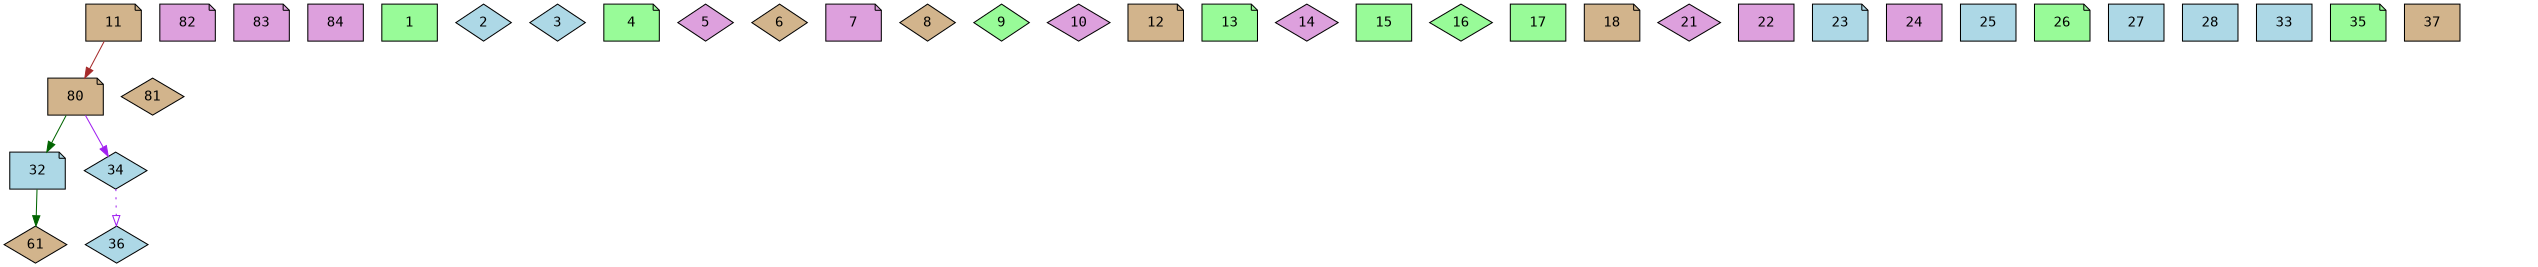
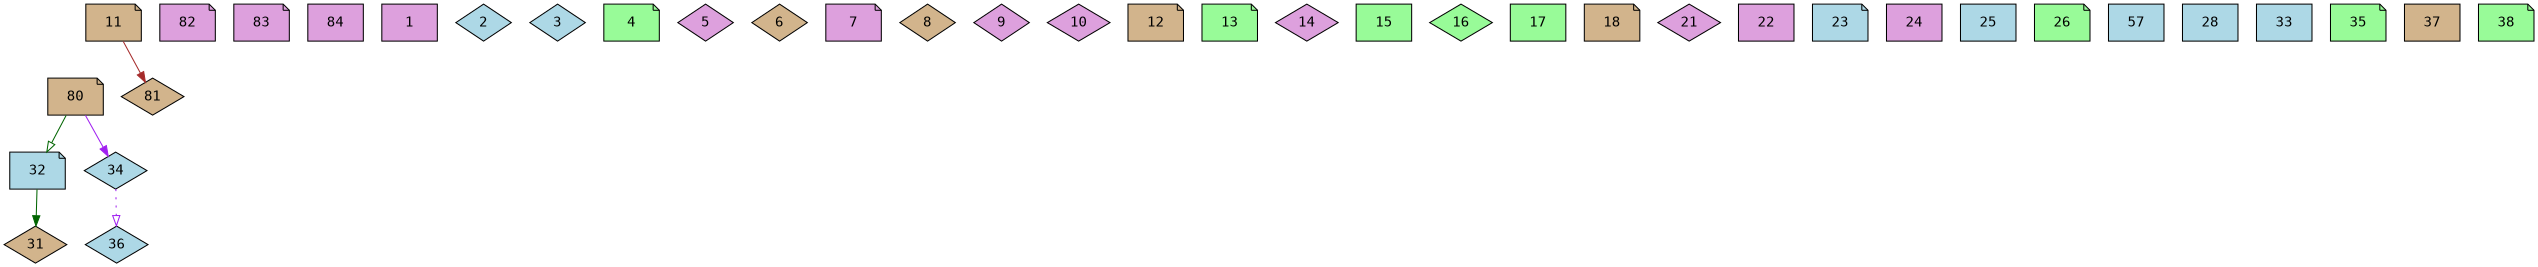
  digraph {
    fontname="DejaVu Sans Mono"
    node [fillcolor=plum fontname="DejaVu Sans Mono" shape=note style=filled]
    edge [arrowhead=normal color=darkgreen fontname="DejaVu Sans Mono" style=solid]
    80 [fillcolor=tan]
    32 [fillcolor=lightblue]
    34 [fillcolor=lightblue shape=diamond]
-   31 [fillcolor=tan shape=diamond label=61]
+   31 [fillcolor=tan shape=diamond]
    81 [fillcolor=tan shape=diamond]
    82
    83
    84 [shape=box]
-   1 [fillcolor=palegreen shape=box]
+   1 [shape=box]
    2 [fillcolor=lightblue shape=diamond]
    3 [fillcolor=lightblue shape=diamond]
    4 [fillcolor=palegreen]
    5 [shape=diamond]
    6 [fillcolor=tan shape=diamond]
    7
    8 [fillcolor=tan shape=diamond]
-   9 [fillcolor=palegreen shape=diamond]
+   9 [shape=diamond]
    10 [shape=diamond]
    11 [fillcolor=tan]
    12 [fillcolor=tan]
    13 [fillcolor=palegreen]
    14 [shape=diamond]
    15 [fillcolor=palegreen shape=box]
    16 [fillcolor=palegreen shape=diamond]
    17 [fillcolor=palegreen shape=box]
    18 [fillcolor=tan]
    21 [shape=diamond]
    22 [shape=box]
    23 [fillcolor=lightblue]
    24 [shape=box]
    25 [fillcolor=lightblue shape=box]
    26 [fillcolor=palegreen]
-   27 [fillcolor=lightblue shape=box]
+   27 [fillcolor=lightblue shape=box label=57]
    28 [fillcolor=lightblue shape=box]
    36 [fillcolor=lightblue shape=diamond]
    33 [fillcolor=lightblue shape=box]
    35 [fillcolor=palegreen]
    37 [fillcolor=tan shape=box]
-   80 -> 32
+   38 [fillcolor=palegreen]
+   80 -> 32 [arrowhead=onormal]
    80 -> 34 [color=purple]
    32 -> 31
    34 -> 36 [arrowhead=onormal color=purple style=dotted]
-   11 -> 80 [color=brown]
+   11 -> 81 [color=brown]
  }
